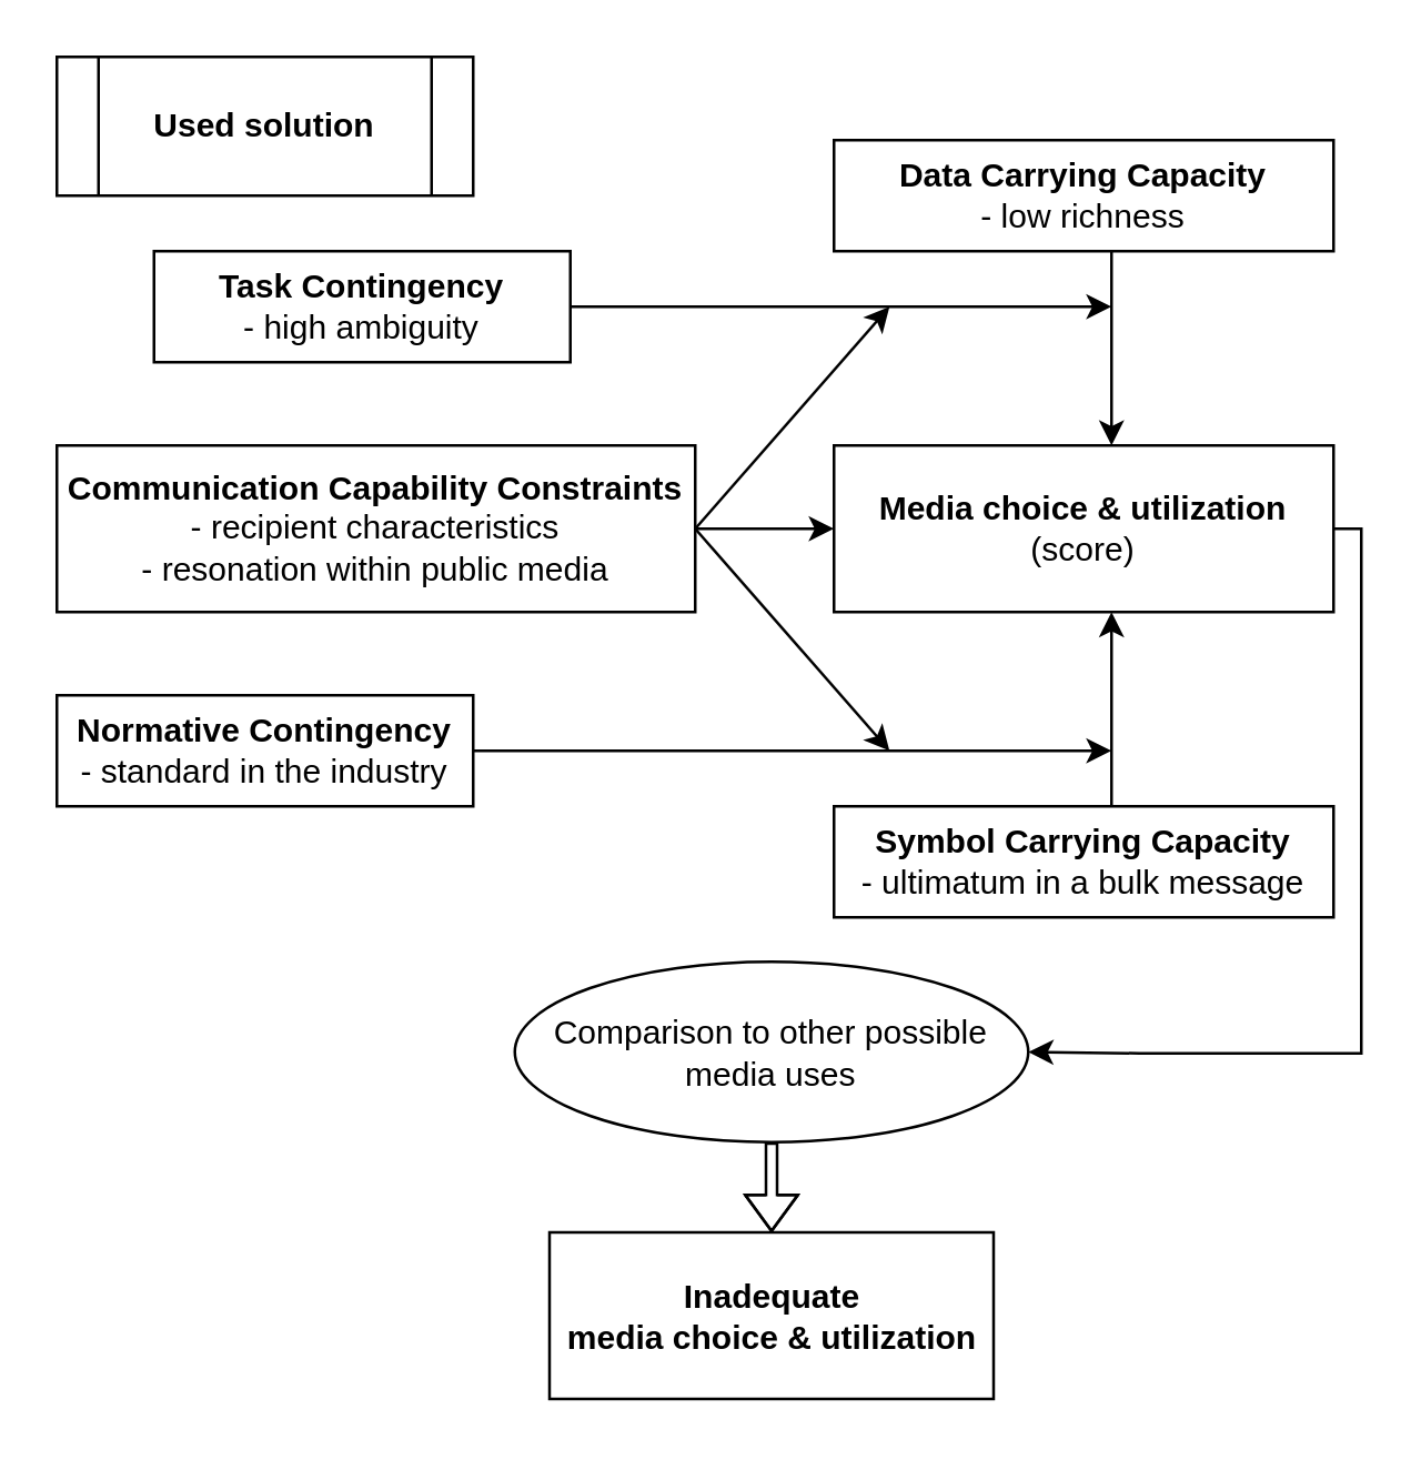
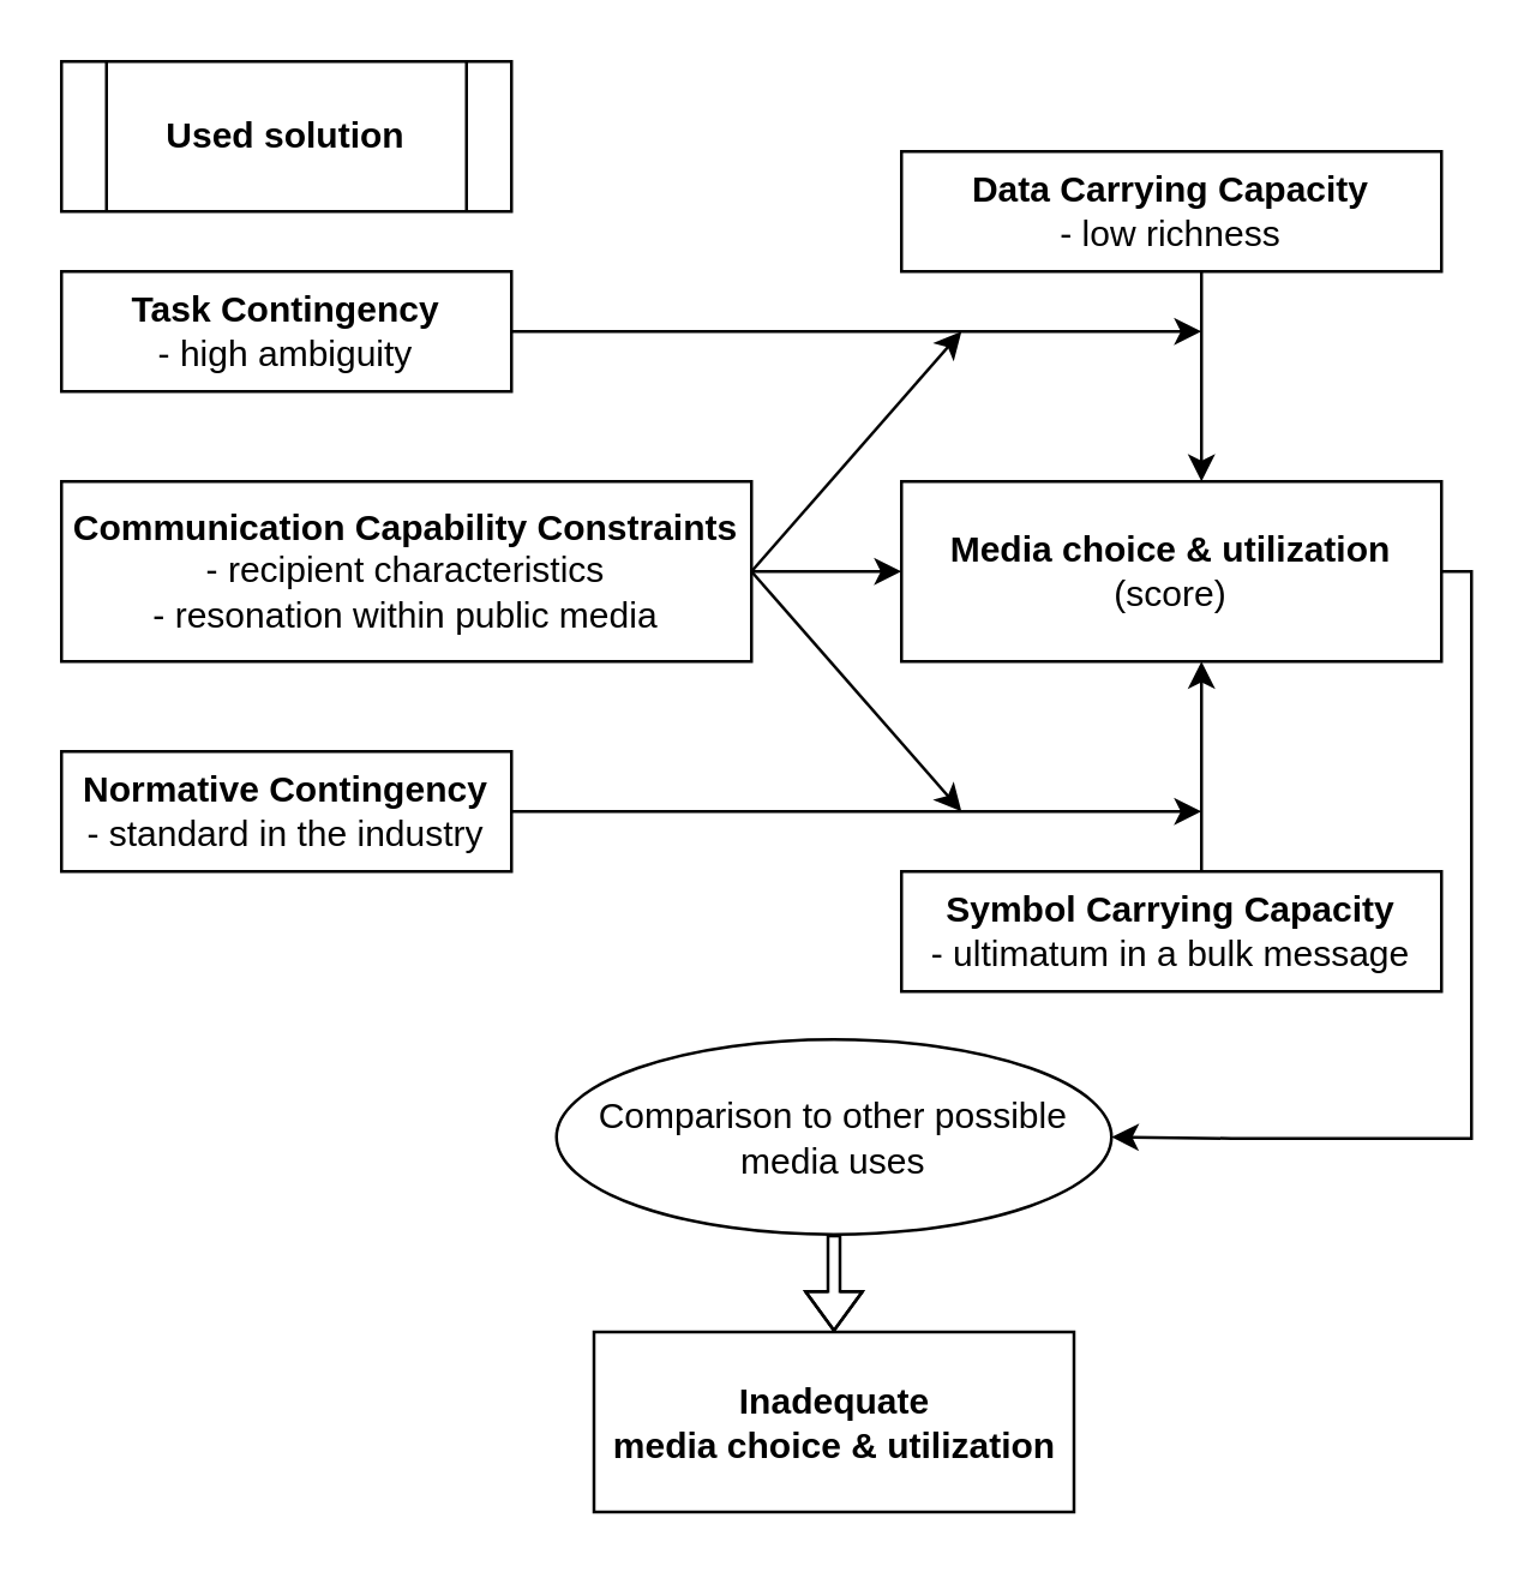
  <mxCell id="0" />
  <mxCell id="1" parent="0" />
  <mxCell id="2" style="edgeStyle=orthogonalEdgeStyle;rounded=0;orthogonalLoop=1;jettySize=auto;html=1;" parent="1" source="3" edge="1"><mxGeometry relative="1" as="geometry"><mxPoint x="400" y="110" as="targetPoint" /></mxGeometry></mxCell>
- <mxCell id="3" value="&lt;div&gt;&lt;b&gt;Task Contingency&lt;/b&gt;&lt;/div&gt;&lt;div&gt;- high ambiguity&lt;br&gt;&lt;b&gt;&lt;/b&gt;&lt;/div&gt;" style="rounded=0;whiteSpace=wrap;html=1;" parent="1" vertex="1"><mxGeometry x="55" y="90" width="150" height="40" as="geometry" /></mxCell>
+ <mxCell id="3" value="&lt;div&gt;&lt;b&gt;Task Contingency&lt;/b&gt;&lt;/div&gt;&lt;div&gt;- high ambiguity&lt;br&gt;&lt;b&gt;&lt;/b&gt;&lt;/div&gt;" style="rounded=0;whiteSpace=wrap;html=1;" parent="1" vertex="1"><mxGeometry x="20" y="90" width="150" height="40" as="geometry" /></mxCell>
  <mxCell id="4" style="edgeStyle=orthogonalEdgeStyle;rounded=0;orthogonalLoop=1;jettySize=auto;html=1;" parent="1" source="5" target="7" edge="1"><mxGeometry relative="1" as="geometry"><Array as="points"><mxPoint x="400" y="120" /><mxPoint x="400" y="120" /></Array></mxGeometry></mxCell>
  <mxCell id="5" value="&lt;div&gt;&lt;b&gt;Data Carrying Capacity&lt;/b&gt;&lt;/div&gt;&lt;div&gt;- low richness&lt;/div&gt;" style="rounded=0;whiteSpace=wrap;html=1;" parent="1" vertex="1"><mxGeometry x="300" y="50" width="180" height="40" as="geometry" /></mxCell>
  <mxCell id="6" style="edgeStyle=orthogonalEdgeStyle;rounded=0;orthogonalLoop=1;jettySize=auto;html=1;entryX=1;entryY=0.5;entryDx=0;entryDy=0;" parent="1" source="7" target="19" edge="1"><mxGeometry relative="1" as="geometry"><mxPoint x="370" y="420" as="targetPoint" /><Array as="points"><mxPoint x="490" y="190" /><mxPoint x="490" y="379" /><mxPoint x="410" y="379" /></Array></mxGeometry></mxCell>
  <mxCell id="7" value="&lt;div&gt;&lt;b&gt;Media choice &amp;amp; utilization&lt;/b&gt;&lt;/div&gt;&lt;div&gt;(score)&lt;/div&gt;" style="rounded=0;whiteSpace=wrap;html=1;" parent="1" vertex="1"><mxGeometry x="300" y="160" width="180" height="60" as="geometry" /></mxCell>
  <mxCell id="8" style="edgeStyle=orthogonalEdgeStyle;rounded=0;orthogonalLoop=1;jettySize=auto;html=1;" parent="1" source="9" target="7" edge="1"><mxGeometry relative="1" as="geometry"><Array as="points"><mxPoint x="400" y="270" /><mxPoint x="400" y="270" /></Array></mxGeometry></mxCell>
  <mxCell id="9" value="&lt;div&gt;&lt;b&gt;Symbol Carrying Capacity&lt;/b&gt;&lt;/div&gt;&lt;div&gt;- ultimatum in a bulk message&lt;br&gt;&lt;/div&gt;" style="rounded=0;whiteSpace=wrap;html=1;" parent="1" vertex="1"><mxGeometry x="300" y="290" width="180" height="40" as="geometry" /></mxCell>
  <mxCell id="10" style="rounded=0;orthogonalLoop=1;jettySize=auto;html=1;exitX=1;exitY=0.5;exitDx=0;exitDy=0;" parent="1" source="13" edge="1"><mxGeometry relative="1" as="geometry"><mxPoint x="320" y="110" as="targetPoint" /></mxGeometry></mxCell>
  <mxCell id="11" style="rounded=0;orthogonalLoop=1;jettySize=auto;html=1;exitX=1;exitY=0.5;exitDx=0;exitDy=0;" parent="1" source="13" edge="1"><mxGeometry relative="1" as="geometry"><mxPoint x="320" y="270" as="targetPoint" /></mxGeometry></mxCell>
  <mxCell id="12" style="rounded=0;orthogonalLoop=1;jettySize=auto;html=1;" parent="1" source="13" target="7" edge="1"><mxGeometry relative="1" as="geometry" /></mxCell>
  <mxCell id="13" value="&lt;div&gt;&lt;b&gt;Communication Capability Constraints&lt;/b&gt;&lt;/div&gt;&lt;div&gt;- recipient characteristics&lt;/div&gt;&lt;div&gt;- resonation within public media&lt;/div&gt;" style="rounded=0;whiteSpace=wrap;html=1;" parent="1" vertex="1"><mxGeometry x="20" y="160" width="230" height="60" as="geometry" /></mxCell>
  <mxCell id="14" style="edgeStyle=orthogonalEdgeStyle;rounded=0;orthogonalLoop=1;jettySize=auto;html=1;" parent="1" source="15" edge="1"><mxGeometry relative="1" as="geometry"><mxPoint x="400" y="270" as="targetPoint" /></mxGeometry></mxCell>
  <mxCell id="15" value="&lt;div&gt;&lt;b&gt;Normative Contingency&lt;/b&gt;&lt;/div&gt;&lt;div&gt;- standard in the industry&lt;br&gt;&lt;b&gt;&lt;/b&gt;&lt;/div&gt;" style="rounded=0;whiteSpace=wrap;html=1;" parent="1" vertex="1"><mxGeometry x="20" y="250" width="150" height="40" as="geometry" /></mxCell>
  <mxCell id="16" style="edgeStyle=orthogonalEdgeStyle;rounded=0;orthogonalLoop=1;jettySize=auto;html=1;shape=flexArrow;endWidth=14;endSize=4;width=4;exitX=0.5;exitY=1;exitDx=0;exitDy=0;" parent="1" source="19" target="17" edge="1"><mxGeometry relative="1" as="geometry"><mxPoint x="270" y="413.5" as="sourcePoint" /></mxGeometry></mxCell>
  <mxCell id="17" value="&lt;div&gt;&lt;b&gt;Inadequate&lt;br&gt;media choice &amp;amp; utilization&lt;br&gt;&lt;/b&gt;&lt;/div&gt;" style="rounded=0;whiteSpace=wrap;html=1;" parent="1" vertex="1"><mxGeometry x="197.5" y="443.5" width="160" height="60" as="geometry" /></mxCell>
  <mxCell id="18" value="&lt;b&gt;Used solution&lt;/b&gt;" style="shape=process;whiteSpace=wrap;html=1;backgroundOutline=1;" parent="1" vertex="1"><mxGeometry x="20" y="20" width="150" height="50" as="geometry" /></mxCell>
  <mxCell id="19" value="Comparison to other possible media uses" style="ellipse;whiteSpace=wrap;html=1;shadow=0;" parent="1" vertex="1"><mxGeometry x="185" y="346" width="185" height="65" as="geometry" /></mxCell>
